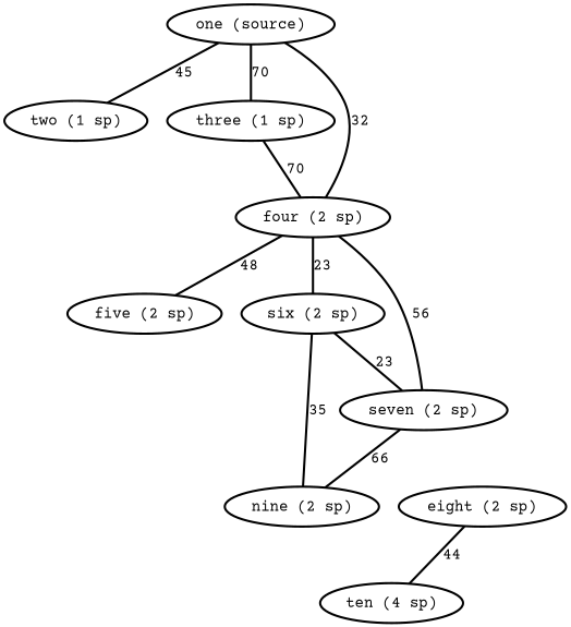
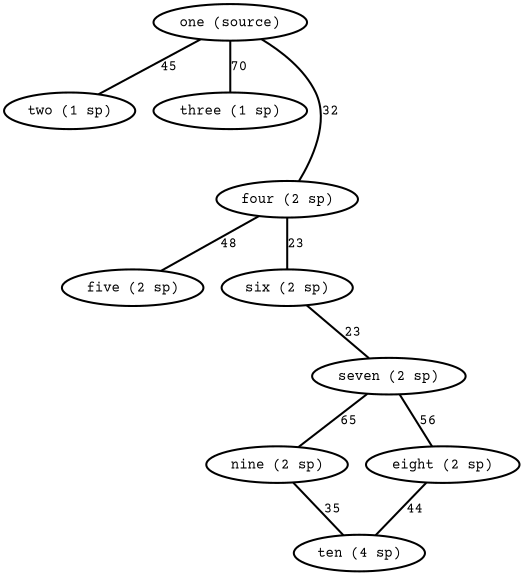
  graph {
    fontname="Courier Prime"
    node [color=black fontname="Courier Prime" penwidth=2.0]
    edge [color=black fontname="Courier Prime" penwidth=2.0]
    n1 [label="one (source)"]
    n2 [label="two (1 sp)"]
    n3 [label="three (1 sp)"]
    n4 [label="four (2 sp)"]
    n5 [label="five (2 sp)"]
    n6 [label="six (2 sp)"]
    n7 [label="seven (2 sp)"]
    n8 [label="eight (2 sp)"]
    n9 [label="nine (2 sp)"]
    n10 [label="ten (4 sp)"]
    n1 -- n2 [label=45]
    n1 -- n3 [label=70]
    n1 -- n4 [label=32]
-   n3 -- n4 [label=70]
    n4 -- n5 [label=48]
    n4 -- n6 [label=23]
    n6 -- n7 [label=23]
-   n7 -- n4 [label=56]
-   n7 -- n9 [label=66]
+   n7 -- n8 [label=56]
+   n7 -- n9 [label=65]
    n8 -- n10 [label=44]
-   n9 -- n6 [label=35]
+   n9 -- n10 [label=35]
  }
